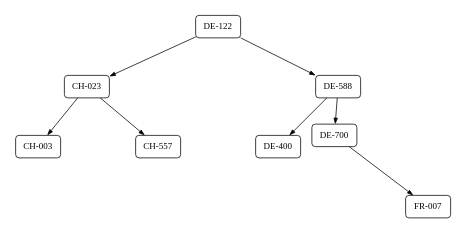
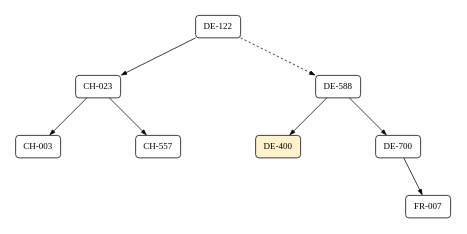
  <mxCell id="0" />
  <mxCell id="1" parent="0" />
  <mxCell id="2" value="DE-122" style="rounded=1;fontFamily=Alegreya Sans;fontSource=https%3A%2F%2Ffonts.googleapis.com%2Fcss%3Ffamily%3DAlegreya%2BSans;whiteSpace=wrap;" parent="1" vertex="1"><mxGeometry x="260" y="20" width="60" height="30" as="geometry" /></mxCell>
- <mxCell id="3" value="CH-023" style="rounded=1;fontFamily=Alegreya Sans;fontSource=https%3A%2F%2Ffonts.googleapis.com%2Fcss%3Ffamily%3DAlegreya%2BSans;whiteSpace=wrap;" parent="1" vertex="1"><mxGeometry x="85" y="100" width="60" height="30" as="geometry" /></mxCell>
+ <mxCell id="3" value="CH-023" style="rounded=1;fontFamily=Alegreya Sans;fontSource=https%3A%2F%2Ffonts.googleapis.com%2Fcss%3Ffamily%3DAlegreya%2BSans;whiteSpace=wrap;" parent="1" vertex="1"><mxGeometry x="100" y="100" width="60" height="30" as="geometry" /></mxCell>
  <mxCell id="4" value="DE-588" style="rounded=1;fontFamily=Alegreya Sans;fontSource=https%3A%2F%2Ffonts.googleapis.com%2Fcss%3Ffamily%3DAlegreya%2BSans;whiteSpace=wrap;" parent="1" vertex="1"><mxGeometry x="420" y="100" width="60" height="30" as="geometry" /></mxCell>
  <mxCell id="5" value="CH-003" style="rounded=1;fontFamily=Alegreya Sans;fontSource=https%3A%2F%2Ffonts.googleapis.com%2Fcss%3Ffamily%3DAlegreya%2BSans;whiteSpace=wrap;" parent="1" vertex="1"><mxGeometry x="20" y="180" width="60" height="30" as="geometry" /></mxCell>
  <mxCell id="6" value="CH-557" style="rounded=1;fontFamily=Alegreya Sans;fontSource=https%3A%2F%2Ffonts.googleapis.com%2Fcss%3Ffamily%3DAlegreya%2BSans;whiteSpace=wrap;" parent="1" vertex="1"><mxGeometry x="180" y="180" width="60" height="30" as="geometry" /></mxCell>
- <mxCell id="7" value="DE-400" style="rounded=1;fontFamily=Alegreya Sans;fontSource=https%3A%2F%2Ffonts.googleapis.com%2Fcss%3Ffamily%3DAlegreya%2BSans;whiteSpace=wrap;" parent="1" vertex="1"><mxGeometry x="340" y="180" width="60" height="30" as="geometry" /></mxCell>
- <mxCell id="8" value="DE-700" style="rounded=1;fontFamily=Alegreya Sans;fontSource=https%3A%2F%2Ffonts.googleapis.com%2Fcss%3Ffamily%3DAlegreya%2BSans;whiteSpace=wrap;" parent="1" vertex="1"><mxGeometry x="415" y="165" width="60" height="30" as="geometry" /></mxCell>
+ <mxCell id="7" value="DE-400" style="rounded=1;fontFamily=Alegreya Sans;fontSource=https%3A%2F%2Ffonts.googleapis.com%2Fcss%3Ffamily%3DAlegreya%2BSans;whiteSpace=wrap;fillColor=#fff2cc;" parent="1" vertex="1"><mxGeometry x="340" y="180" width="60" height="30" as="geometry" /></mxCell>
+ <mxCell id="8" value="DE-700" style="rounded=1;fontFamily=Alegreya Sans;fontSource=https%3A%2F%2Ffonts.googleapis.com%2Fcss%3Ffamily%3DAlegreya%2BSans;whiteSpace=wrap;" parent="1" vertex="1"><mxGeometry x="500" y="180" width="60" height="30" as="geometry" /></mxCell>
  <mxCell id="9" value=" FR-007" style="rounded=1;fontFamily=Alegreya Sans;fontSource=https%3A%2F%2Ffonts.googleapis.com%2Fcss%3Ffamily%3DAlegreya%2BSans;whiteSpace=wrap;" parent="1" vertex="1"><mxGeometry x="540" y="260" width="60" height="30" as="geometry" /></mxCell>
  <mxCell id="10" value="" style="endArrow=blockThin;html=1;fontFamily=Alegreya;fontSource=https%3A%2F%2Ffonts.googleapis.com%2Fcss%3Ffamily%3DAlegreya;endFill=1;" parent="1" source="2" target="3" edge="1"><mxGeometry width="50" height="50" relative="1" as="geometry"><mxPoint x="90" y="130" as="sourcePoint" /><mxPoint x="140" y="80" as="targetPoint" /></mxGeometry></mxCell>
- <mxCell id="11" value="" style="endArrow=blockThin;html=1;fontFamily=Alegreya;fontSource=https%3A%2F%2Ffonts.googleapis.com%2Fcss%3Ffamily%3DAlegreya;endFill=1;" parent="1" source="2" target="4" edge="1"><mxGeometry width="50" height="50" relative="1" as="geometry"><mxPoint x="400" y="90" as="sourcePoint" /><mxPoint x="310" y="145.385" as="targetPoint" /></mxGeometry></mxCell>
+ <mxCell id="11" value="" style="endArrow=blockThin;html=1;fontFamily=Alegreya;fontSource=https%3A%2F%2Ffonts.googleapis.com%2Fcss%3Ffamily%3DAlegreya;endFill=1;dashed=1;" parent="1" source="2" target="4" edge="1"><mxGeometry width="50" height="50" relative="1" as="geometry"><mxPoint x="400" y="90" as="sourcePoint" /><mxPoint x="310" y="145.385" as="targetPoint" /></mxGeometry></mxCell>
  <mxCell id="12" value="" style="endArrow=blockThin;html=1;fontFamily=Alegreya;fontSource=https%3A%2F%2Ffonts.googleapis.com%2Fcss%3Ffamily%3DAlegreya;endFill=1;" parent="1" source="4" target="8" edge="1"><mxGeometry width="50" height="50" relative="1" as="geometry"><mxPoint x="530" y="180" as="sourcePoint" /><mxPoint x="440" y="235.385" as="targetPoint" /></mxGeometry></mxCell>
  <mxCell id="13" value="" style="endArrow=blockThin;html=1;fontFamily=Alegreya;fontSource=https%3A%2F%2Ffonts.googleapis.com%2Fcss%3Ffamily%3DAlegreya;endFill=1;" parent="1" source="4" target="7" edge="1"><mxGeometry width="50" height="50" relative="1" as="geometry"><mxPoint x="360" y="170" as="sourcePoint" /><mxPoint x="270" y="225.385" as="targetPoint" /></mxGeometry></mxCell>
  <mxCell id="14" value="" style="endArrow=blockThin;html=1;fontFamily=Alegreya;fontSource=https%3A%2F%2Ffonts.googleapis.com%2Fcss%3Ffamily%3DAlegreya;endFill=1;" parent="1" source="3" target="5" edge="1"><mxGeometry width="50" height="50" relative="1" as="geometry"><mxPoint x="200" y="170" as="sourcePoint" /><mxPoint x="110" y="225.385" as="targetPoint" /></mxGeometry></mxCell>
  <mxCell id="15" value="" style="endArrow=blockThin;html=1;fontFamily=Alegreya;fontSource=https%3A%2F%2Ffonts.googleapis.com%2Fcss%3Ffamily%3DAlegreya;endFill=1;" parent="1" source="3" target="6" edge="1"><mxGeometry width="50" height="50" relative="1" as="geometry"><mxPoint x="200" y="160" as="sourcePoint" /><mxPoint x="110" y="215.385" as="targetPoint" /></mxGeometry></mxCell>
  <mxCell id="16" value="" style="endArrow=blockThin;html=1;fontFamily=Alegreya;fontSource=https%3A%2F%2Ffonts.googleapis.com%2Fcss%3Ffamily%3DAlegreya;endFill=1;" parent="1" source="8" target="9" edge="1"><mxGeometry width="50" height="50" relative="1" as="geometry"><mxPoint x="630" y="230" as="sourcePoint" /><mxPoint x="540" y="285.385" as="targetPoint" /></mxGeometry></mxCell>
